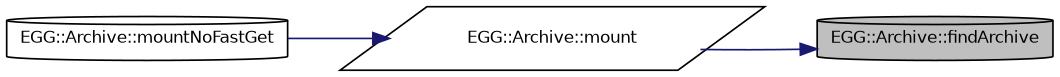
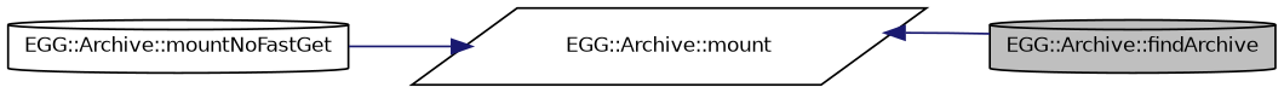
  digraph {
    fontname="DejaVu Sans"
    rankdir=RL
    node [color=black fillcolor=white fontname="DejaVu Sans" fontsize=10 shape=cylinder style=filled]
    edge [color=midnightblue dir=back fontname="DejaVu Sans" fontsize=10 labelfontname=FreeMono labelfontsize=10 style=solid]
    n1 [fillcolor=grey75 fontcolor=black height=0.2 label="EGG::Archive::findArchive" width=0.4]
    n2 [height=0.2 label="EGG::Archive::mount" shape=parallelogram width=0.4]
    n3 [height=0.2 label="EGG::Archive::mountNoFastGet" width=0.4]
-   n1 -> n2
+   n2 -> n1
    n2 -> n3
  }
